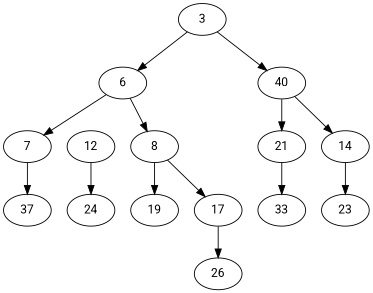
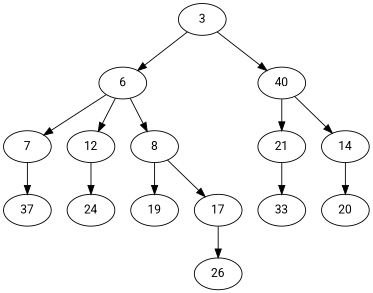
  digraph {
    fontname=Roboto
    ordering=out
    node [fontname=Roboto]
    edge [fontname=Roboto]
    3
    6
    n3 [label=40]
    7
    12
    8
    21
    14
    37
    24
    19
    17
    26
    33
-   23
+   23 [label=20]
    3 -> 6
    3 -> n3
    6 -> 7
+   6 -> 12
    6 -> 8
    n3 -> 21
    n3 -> 14
    7 -> 37
    12 -> 24
    8 -> 19
    8 -> 17
    21 -> 33
    14 -> 23
    17 -> 26
  }
